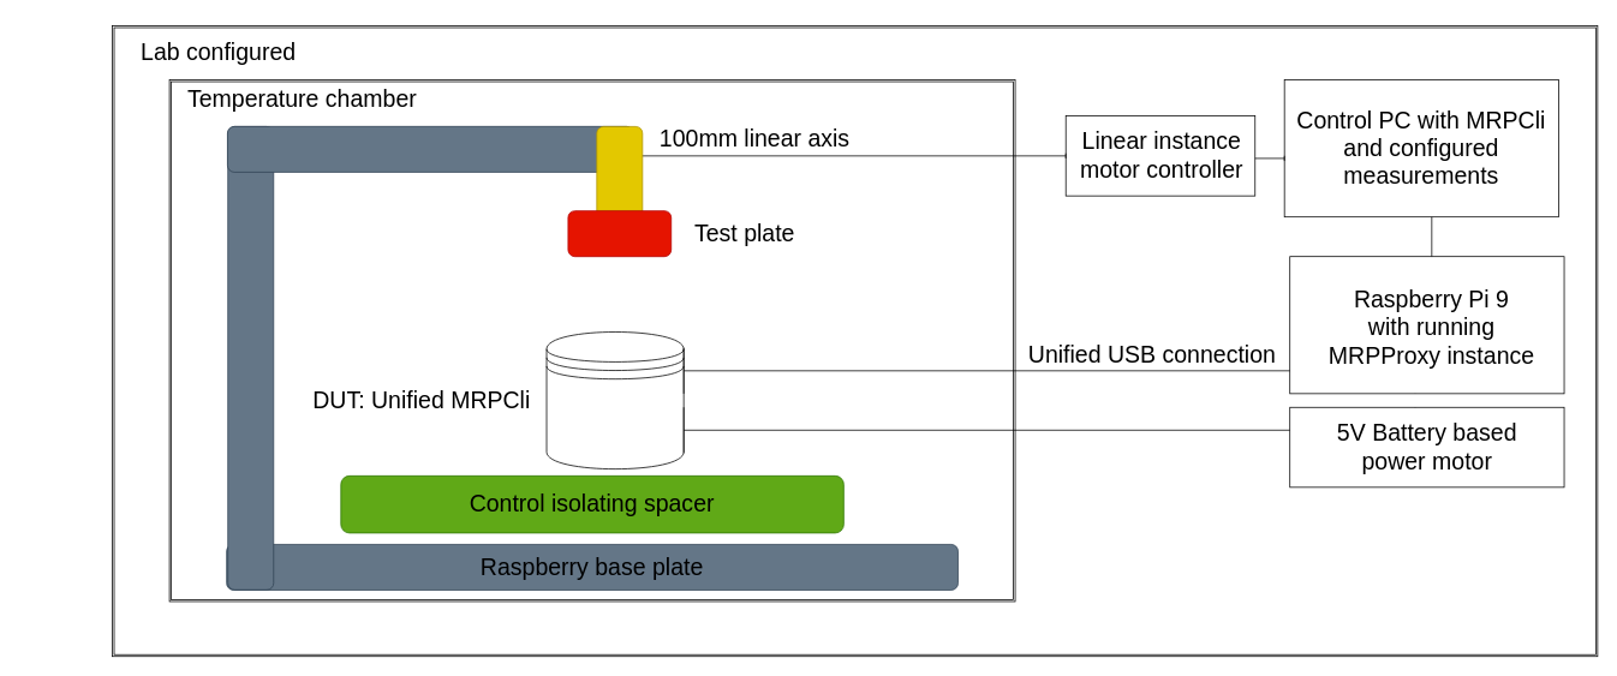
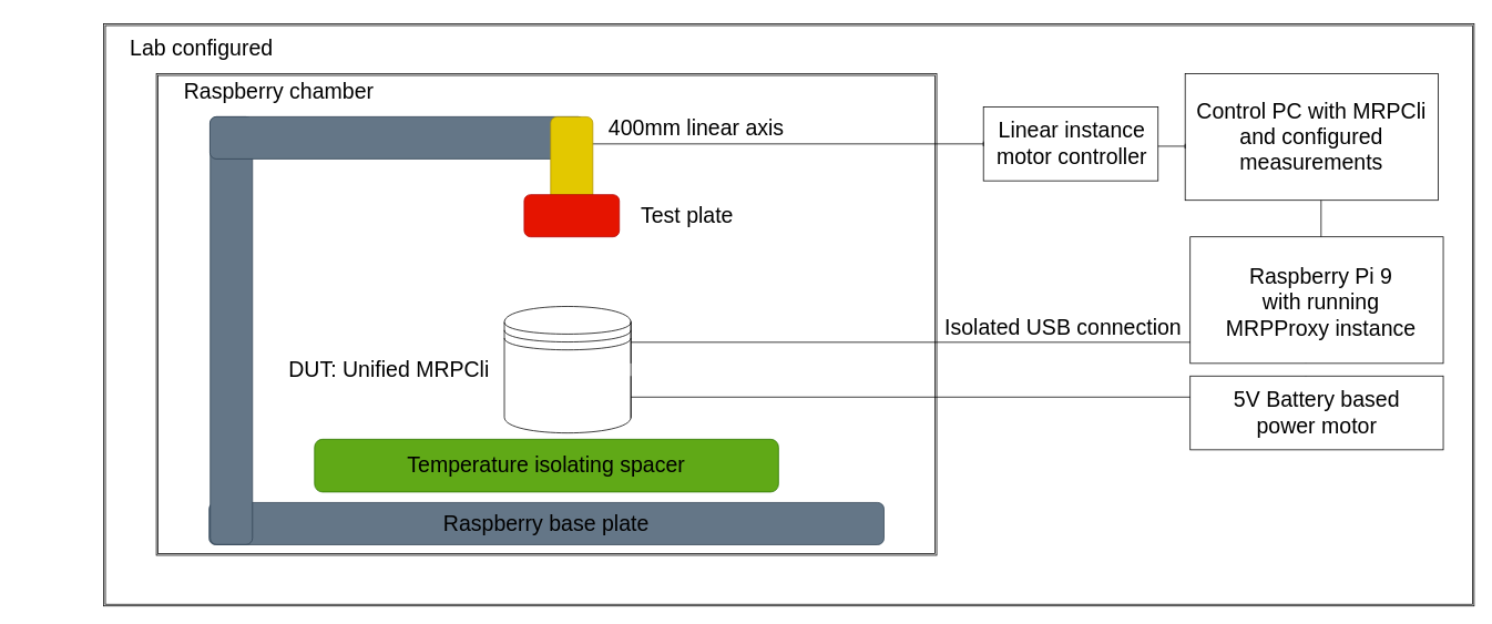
  <mxCell id="0" />
  <mxCell id="1" parent="0" />
  <mxCell id="2" value="" style="shape=ext;double=1;rounded=0;whiteSpace=wrap;html=1;align=right;movable=0;resizable=0;rotatable=0;deletable=0;editable=0;locked=1;connectable=0;" parent="1" vertex="1"><mxGeometry x="124.15" y="28" width="1647.85" height="700" as="geometry" /></mxCell>
  <mxCell id="3" value="" style="shape=ext;double=1;rounded=0;whiteSpace=wrap;html=1;" parent="1" vertex="1"><mxGeometry x="187.55" y="88" width="938.27" height="579.04" as="geometry" /></mxCell>
  <mxCell id="4" value="" style="rounded=1;whiteSpace=wrap;html=1;fillColor=#647687;fontColor=#ffffff;strokeColor=#314354;" parent="1" vertex="1"><mxGeometry x="250.946" y="603.647" width="811.48" height="50.718" as="geometry" /></mxCell>
  <mxCell id="5" value="Raspberry base plate" style="text;html=1;strokeColor=none;fillColor=none;align=center;verticalAlign=middle;whiteSpace=wrap;rounded=0;fontSize=26;spacing=2;" parent="1" vertex="1"><mxGeometry x="250.95" y="599" width="811.48" height="59.04" as="geometry" /></mxCell>
  <mxCell id="6" value="" style="rounded=1;whiteSpace=wrap;html=1;fillColor=#60a917;fontColor=#ffffff;strokeColor=#2D7600;" parent="1" vertex="1"><mxGeometry x="377.74" y="527.57" width="557.892" height="63.397" as="geometry" /></mxCell>
- <mxCell id="7" value="Control isolating spacer" style="text;html=1;strokeColor=none;fillColor=none;align=center;verticalAlign=middle;whiteSpace=wrap;rounded=0;fontSize=26;spacing=2;" parent="1" vertex="1"><mxGeometry x="365.061" y="519.963" width="583.251" height="76.077" as="geometry" /></mxCell>
- <mxCell id="8" value="Temperature chamber" style="text;html=1;strokeColor=none;fillColor=none;align=center;verticalAlign=middle;whiteSpace=wrap;rounded=0;fontSize=26;spacing=2;" parent="1" vertex="1"><mxGeometry x="187.55" y="78" width="294.4" height="61.53" as="geometry" /></mxCell>
+ <mxCell id="7" value="Temperature isolating spacer" style="text;html=1;strokeColor=none;fillColor=none;align=center;verticalAlign=middle;whiteSpace=wrap;rounded=0;fontSize=26;spacing=2;" parent="1" vertex="1"><mxGeometry x="365.061" y="519.963" width="583.251" height="76.077" as="geometry" /></mxCell>
+ <mxCell id="8" value="Raspberry chamber" style="text;html=1;strokeColor=none;fillColor=none;align=center;verticalAlign=middle;whiteSpace=wrap;rounded=0;fontSize=26;spacing=2;" parent="1" vertex="1"><mxGeometry x="187.55" y="78" width="294.4" height="61.53" as="geometry" /></mxCell>
  <mxCell id="9" value="" style="shape=datastore;whiteSpace=wrap;html=1;" parent="1" vertex="1"><mxGeometry x="605.969" y="367.809" width="152.152" height="152.153" as="geometry" /></mxCell>
  <mxCell id="10" value="DUT: Unified MRPCli" style="text;html=1;strokeColor=none;fillColor=none;align=center;verticalAlign=middle;whiteSpace=wrap;rounded=0;fontSize=26;spacing=2;" parent="1" vertex="1"><mxGeometry x="342" y="405.85" width="250.76" height="76.08" as="geometry" /></mxCell>
  <mxCell id="11" value="" style="shape=crossbar;whiteSpace=wrap;html=1;rounded=1;" parent="1" vertex="1"><mxGeometry x="758.121" y="385.561" width="811.48" height="50.718" as="geometry" /></mxCell>
  <mxCell id="12" value="Lab configured" style="text;html=1;strokeColor=none;fillColor=none;align=center;verticalAlign=middle;whiteSpace=wrap;rounded=0;fontSize=26;spacing=2;" parent="1" vertex="1"><mxGeometry x="132" y="20" width="220" height="76.08" as="geometry" /></mxCell>
- <mxCell id="13" value="Unified USB connection" style="text;html=1;strokeColor=none;fillColor=none;align=center;verticalAlign=middle;whiteSpace=wrap;rounded=0;fontSize=26;spacing=2;" parent="1" vertex="1"><mxGeometry x="1132" y="355" width="292.24" height="76.08" as="geometry" /></mxCell>
+ <mxCell id="13" value="Isolated USB connection" style="text;html=1;strokeColor=none;fillColor=none;align=center;verticalAlign=middle;whiteSpace=wrap;rounded=0;fontSize=26;spacing=2;" parent="1" vertex="1"><mxGeometry x="1132" y="355" width="292.24" height="76.08" as="geometry" /></mxCell>
  <mxCell id="14" value="" style="shape=crossbar;whiteSpace=wrap;html=1;rounded=1;" parent="1" vertex="1"><mxGeometry x="758.121" y="451.494" width="811.48" height="50.718" as="geometry" /></mxCell>
  <mxCell id="15" value="" style="shape=crossbar;whiteSpace=wrap;html=1;rounded=1;rotation=-90;" parent="1" vertex="1"><mxGeometry x="1527.136" y="222.998" width="121.722" height="25.359" as="geometry" /></mxCell>
  <mxCell id="16" value="" style="group" parent="1" vertex="1" connectable="0"><mxGeometry x="1422" y="88.005" width="309.38" height="152.153" as="geometry" /></mxCell>
  <mxCell id="17" value="" style="rounded=0;whiteSpace=wrap;html=1;" parent="16" vertex="1"><mxGeometry x="2.541" width="304.305" height="152.153" as="geometry" /></mxCell>
  <mxCell id="18" value="Control PC with MRPCli and configured measurements" style="text;html=1;strokeColor=none;fillColor=none;align=center;verticalAlign=middle;whiteSpace=wrap;rounded=0;fontSize=26;spacing=2;" parent="16" vertex="1"><mxGeometry y="20.145" width="309.38" height="111.87" as="geometry" /></mxCell>
  <mxCell id="19" value="" style="shape=crossbar;whiteSpace=wrap;html=1;rounded=1;" parent="16" vertex="1"><mxGeometry x="-70" y="84.28" width="72.54" height="5.72" as="geometry" /></mxCell>
  <mxCell id="20" value="" style="group" parent="1" vertex="1" connectable="0"><mxGeometry x="1430.601" y="284.125" width="304.305" height="152.153" as="geometry" /></mxCell>
  <mxCell id="21" value="" style="rounded=0;whiteSpace=wrap;html=1;" parent="20" vertex="1"><mxGeometry width="304.305" height="152.153" as="geometry" /></mxCell>
  <mxCell id="22" value="Raspberry Pi 9&lt;br style=&quot;font-size: 26px;&quot;&gt;with running&lt;br style=&quot;font-size: 26px;&quot;&gt;MRPProxy instance" style="text;html=1;strokeColor=none;fillColor=none;align=center;verticalAlign=middle;whiteSpace=wrap;rounded=0;fontSize=26;spacing=2;" parent="20" vertex="1"><mxGeometry x="12.399" y="13.875" width="290" height="130" as="geometry" /></mxCell>
  <mxCell id="23" value="" style="group" parent="1" vertex="1" connectable="0"><mxGeometry x="1430.601" y="451.494" width="304.305" height="88.756" as="geometry" /></mxCell>
  <mxCell id="24" value="" style="rounded=0;whiteSpace=wrap;html=1;" parent="23" vertex="1"><mxGeometry width="304.305" height="88.756" as="geometry" /></mxCell>
  <mxCell id="25" value="5V Battery based&lt;br style=&quot;font-size: 26px;&quot;&gt;power motor" style="text;html=1;strokeColor=none;fillColor=none;align=center;verticalAlign=middle;whiteSpace=wrap;rounded=0;fontSize=26;spacing=2;" parent="23" vertex="1"><mxGeometry x="2.399" y="6.336" width="300" height="76.08" as="geometry" /></mxCell>
  <mxCell id="26" value="" style="rounded=1;whiteSpace=wrap;html=1;fillColor=#647687;fontColor=#ffffff;strokeColor=#314354;rotation=-90;" parent="1" vertex="1"><mxGeometry x="20.59" y="371.61" width="514.27" height="50.72" as="geometry" /></mxCell>
  <mxCell id="27" value="" style="rounded=1;whiteSpace=wrap;html=1;fillColor=#647687;fontColor=#ffffff;strokeColor=#314354;rotation=0;" parent="1" vertex="1"><mxGeometry x="251.95" y="139.72" width="450.05" height="50.72" as="geometry" /></mxCell>
- <mxCell id="28" value="100mm linear axis" style="text;html=1;strokeColor=none;fillColor=none;align=center;verticalAlign=middle;whiteSpace=wrap;rounded=0;fontSize=26;spacing=2;" parent="1" vertex="1"><mxGeometry x="712" y="122.91" width="250" height="61.53" as="geometry" /></mxCell>
+ <mxCell id="28" value="400mm linear axis" style="text;html=1;strokeColor=none;fillColor=none;align=center;verticalAlign=middle;whiteSpace=wrap;rounded=0;fontSize=26;spacing=2;" parent="1" vertex="1"><mxGeometry x="712" y="122.91" width="250" height="61.53" as="geometry" /></mxCell>
  <mxCell id="29" value="Test plate" style="text;html=1;strokeColor=none;fillColor=none;align=center;verticalAlign=middle;whiteSpace=wrap;rounded=0;fontSize=26;spacing=2;" parent="1" vertex="1"><mxGeometry x="732" y="227.99" width="187.8" height="61.53" as="geometry" /></mxCell>
  <mxCell id="30" value="" style="group" parent="1" vertex="1" connectable="0"><mxGeometry x="1182" y="128" width="210" height="88.76" as="geometry" /></mxCell>
  <mxCell id="31" value="" style="rounded=0;whiteSpace=wrap;html=1;" parent="30" vertex="1"><mxGeometry width="210" height="88.76" as="geometry" /></mxCell>
  <mxCell id="32" value="Linear instance&lt;br&gt;motor controller" style="text;html=1;strokeColor=none;fillColor=none;align=center;verticalAlign=middle;whiteSpace=wrap;rounded=0;fontSize=26;spacing=2;" parent="30" vertex="1"><mxGeometry x="2.976" y="6.337" width="207.029" height="76.083" as="geometry" /></mxCell>
  <mxCell id="33" value="" style="shape=crossbar;whiteSpace=wrap;html=1;rounded=1;" parent="1" vertex="1"><mxGeometry x="702" y="169.52" width="480" height="5.72" as="geometry" /></mxCell>
  <mxCell id="34" value="" style="rounded=1;whiteSpace=wrap;html=1;fillColor=#e3c800;fontColor=#000000;strokeColor=#B09500;rotation=90;" parent="1" vertex="1"><mxGeometry x="617" y="184.44" width="140" height="50.72" as="geometry" /></mxCell>
  <mxCell id="35" value="" style="rounded=1;whiteSpace=wrap;html=1;fillColor=#e51400;fontColor=#ffffff;strokeColor=#B20000;rotation=0;" parent="1" vertex="1"><mxGeometry x="629.8" y="233.4" width="114.4" height="50.72" as="geometry" /></mxCell>
